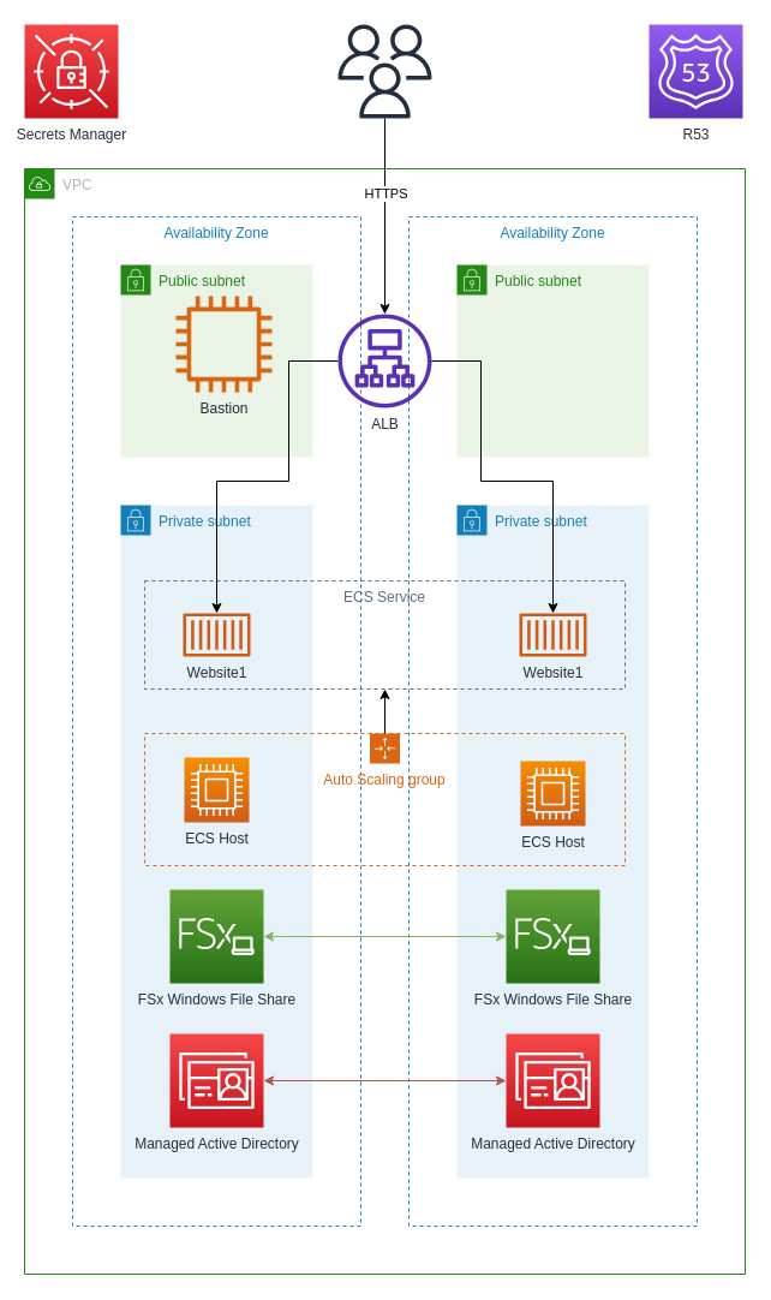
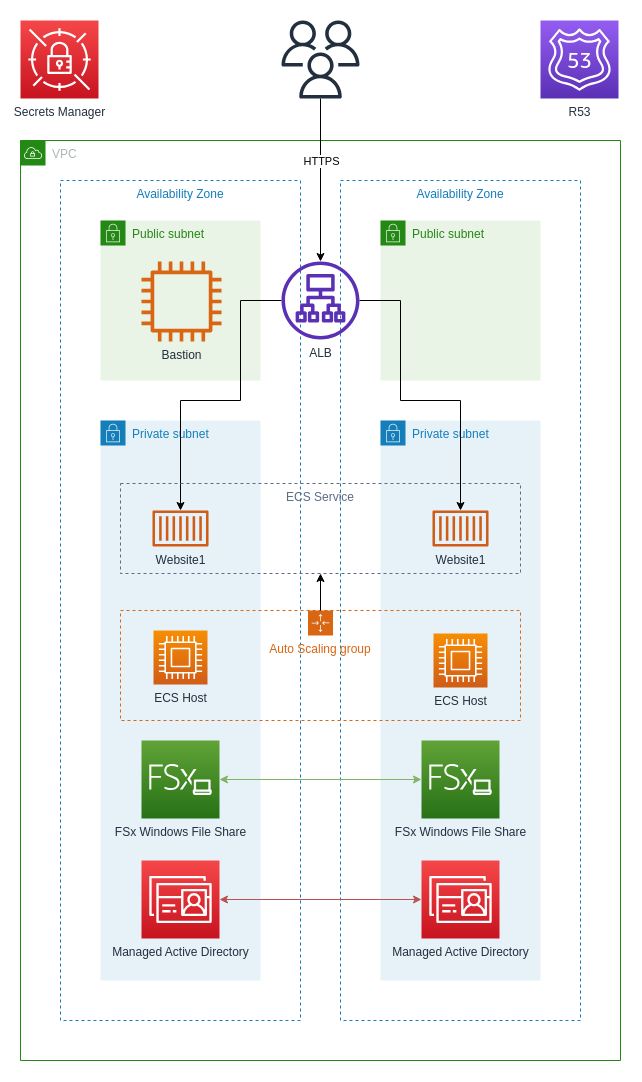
  <mxCell id="0" />
  <mxCell id="1" parent="0" />
  <mxCell id="2" value="VPC" style="points=[[0,0],[0.25,0],[0.5,0],[0.75,0],[1,0],[1,0.25],[1,0.5],[1,0.75],[1,1],[0.75,1],[0.5,1],[0.25,1],[0,1],[0,0.75],[0,0.5],[0,0.25]];outlineConnect=0;gradientColor=none;html=1;whiteSpace=wrap;fontSize=12;fontStyle=0;shape=mxgraph.aws4.group;grIcon=mxgraph.aws4.group_vpc;strokeColor=#248814;fillColor=none;verticalAlign=top;align=left;spacingLeft=30;fontColor=#AAB7B8;dashed=0;" vertex="1" parent="1"><mxGeometry x="20" y="140" width="600" height="920" as="geometry" /></mxCell>
  <mxCell id="3" value="Availability Zone" style="fillColor=none;strokeColor=#147EBA;dashed=1;verticalAlign=top;fontStyle=0;fontColor=#147EBA;" vertex="1" parent="1"><mxGeometry x="340" y="180" width="240" height="840" as="geometry" /></mxCell>
  <mxCell id="4" value="Private subnet" style="points=[[0,0],[0.25,0],[0.5,0],[0.75,0],[1,0],[1,0.25],[1,0.5],[1,0.75],[1,1],[0.75,1],[0.5,1],[0.25,1],[0,1],[0,0.75],[0,0.5],[0,0.25]];outlineConnect=0;gradientColor=none;html=1;whiteSpace=wrap;fontSize=12;fontStyle=0;shape=mxgraph.aws4.group;grIcon=mxgraph.aws4.group_security_group;grStroke=0;strokeColor=#147EBA;fillColor=#E6F2F8;verticalAlign=top;align=left;spacingLeft=30;fontColor=#147EBA;dashed=0;" vertex="1" parent="1"><mxGeometry x="380" y="420" width="160" height="560" as="geometry" /></mxCell>
  <mxCell id="5" value="Availability Zone" style="fillColor=none;strokeColor=#147EBA;dashed=1;verticalAlign=top;fontStyle=0;fontColor=#147EBA;" vertex="1" parent="1"><mxGeometry x="60" y="180" width="240" height="840" as="geometry" /></mxCell>
  <mxCell id="6" value="Public subnet" style="points=[[0,0],[0.25,0],[0.5,0],[0.75,0],[1,0],[1,0.25],[1,0.5],[1,0.75],[1,1],[0.75,1],[0.5,1],[0.25,1],[0,1],[0,0.75],[0,0.5],[0,0.25]];outlineConnect=0;gradientColor=none;html=1;whiteSpace=wrap;fontSize=12;fontStyle=0;shape=mxgraph.aws4.group;grIcon=mxgraph.aws4.group_security_group;grStroke=0;strokeColor=#248814;fillColor=#E9F3E6;verticalAlign=top;align=left;spacingLeft=30;fontColor=#248814;dashed=0;" vertex="1" parent="1"><mxGeometry x="100" y="220" width="160" height="160" as="geometry" /></mxCell>
  <mxCell id="7" value="Private subnet" style="points=[[0,0],[0.25,0],[0.5,0],[0.75,0],[1,0],[1,0.25],[1,0.5],[1,0.75],[1,1],[0.75,1],[0.5,1],[0.25,1],[0,1],[0,0.75],[0,0.5],[0,0.25]];outlineConnect=0;gradientColor=none;html=1;whiteSpace=wrap;fontSize=12;fontStyle=0;shape=mxgraph.aws4.group;grIcon=mxgraph.aws4.group_security_group;grStroke=0;strokeColor=#147EBA;fillColor=#E6F2F8;verticalAlign=top;align=left;spacingLeft=30;fontColor=#147EBA;dashed=0;" vertex="1" parent="1"><mxGeometry x="100" y="420" width="160" height="560" as="geometry" /></mxCell>
  <mxCell id="8" value="Secrets Manager" style="outlineConnect=0;fontColor=#232F3E;gradientColor=#F54749;gradientDirection=north;fillColor=#C7131F;strokeColor=#ffffff;dashed=0;verticalLabelPosition=bottom;verticalAlign=top;align=center;html=1;fontSize=12;fontStyle=0;aspect=fixed;shape=mxgraph.aws4.resourceIcon;resIcon=mxgraph.aws4.secrets_manager;" vertex="1" parent="1"><mxGeometry x="20" y="20" width="78" height="78" as="geometry" /></mxCell>
  <mxCell id="9" value="R53" style="outlineConnect=0;fontColor=#232F3E;gradientColor=#945DF2;gradientDirection=north;fillColor=#5A30B5;strokeColor=#ffffff;dashed=0;verticalLabelPosition=bottom;verticalAlign=top;align=center;html=1;fontSize=12;fontStyle=0;aspect=fixed;shape=mxgraph.aws4.resourceIcon;resIcon=mxgraph.aws4.route_53;" vertex="1" parent="1"><mxGeometry x="540" y="20" width="78" height="78" as="geometry" /></mxCell>
  <mxCell id="10" value="" style="edgeStyle=orthogonalEdgeStyle;rounded=0;orthogonalLoop=1;jettySize=auto;html=1;startArrow=none;startFill=0;" edge="1" parent="1" source="11" target="25"><mxGeometry relative="1" as="geometry"><Array as="points"><mxPoint x="240" y="300" /><mxPoint x="240" y="400" /><mxPoint x="180" y="400" /></Array></mxGeometry></mxCell>
  <mxCell id="11" value="ALB" style="outlineConnect=0;fontColor=#232F3E;gradientColor=none;fillColor=#5A30B5;strokeColor=none;dashed=0;verticalLabelPosition=bottom;verticalAlign=top;align=center;html=1;fontSize=12;fontStyle=0;aspect=fixed;pointerEvents=1;shape=mxgraph.aws4.application_load_balancer;" vertex="1" parent="1"><mxGeometry x="281" y="261" width="78" height="78" as="geometry" /></mxCell>
  <mxCell id="12" value="FSx Windows File Share" style="outlineConnect=0;fontColor=#232F3E;gradientColor=#60A337;gradientDirection=north;fillColor=#277116;strokeColor=#ffffff;dashed=0;verticalLabelPosition=bottom;verticalAlign=top;align=center;html=1;fontSize=12;fontStyle=0;aspect=fixed;shape=mxgraph.aws4.resourceIcon;resIcon=mxgraph.aws4.fsx_for_windows_file_server;" vertex="1" parent="1"><mxGeometry x="141" y="740" width="78" height="78" as="geometry" /></mxCell>
  <mxCell id="13" value="Managed Active Directory" style="outlineConnect=0;fontColor=#232F3E;gradientColor=#F54749;gradientDirection=north;fillColor=#C7131F;strokeColor=#ffffff;dashed=0;verticalLabelPosition=bottom;verticalAlign=top;align=center;html=1;fontSize=12;fontStyle=0;aspect=fixed;shape=mxgraph.aws4.resourceIcon;resIcon=mxgraph.aws4.directory_service;" vertex="1" parent="1"><mxGeometry x="141" y="860" width="78" height="78" as="geometry" /></mxCell>
  <mxCell id="14" value="Public subnet" style="points=[[0,0],[0.25,0],[0.5,0],[0.75,0],[1,0],[1,0.25],[1,0.5],[1,0.75],[1,1],[0.75,1],[0.5,1],[0.25,1],[0,1],[0,0.75],[0,0.5],[0,0.25]];outlineConnect=0;gradientColor=none;html=1;whiteSpace=wrap;fontSize=12;fontStyle=0;shape=mxgraph.aws4.group;grIcon=mxgraph.aws4.group_security_group;grStroke=0;strokeColor=#248814;fillColor=#E9F3E6;verticalAlign=top;align=left;spacingLeft=30;fontColor=#248814;dashed=0;" vertex="1" parent="1"><mxGeometry x="380" y="220" width="160" height="160" as="geometry" /></mxCell>
  <mxCell id="15" value="FSx Windows File Share" style="outlineConnect=0;fontColor=#232F3E;gradientColor=#60A337;gradientDirection=north;fillColor=#277116;strokeColor=#ffffff;dashed=0;verticalLabelPosition=bottom;verticalAlign=top;align=center;html=1;fontSize=12;fontStyle=0;aspect=fixed;shape=mxgraph.aws4.resourceIcon;resIcon=mxgraph.aws4.fsx_for_windows_file_server;" vertex="1" parent="1"><mxGeometry x="421" y="740" width="78" height="78" as="geometry" /></mxCell>
  <mxCell id="16" value="Managed Active Directory" style="outlineConnect=0;fontColor=#232F3E;gradientColor=#F54749;gradientDirection=north;fillColor=#C7131F;strokeColor=#ffffff;dashed=0;verticalLabelPosition=bottom;verticalAlign=top;align=center;html=1;fontSize=12;fontStyle=0;aspect=fixed;shape=mxgraph.aws4.resourceIcon;resIcon=mxgraph.aws4.directory_service;" vertex="1" parent="1"><mxGeometry x="421" y="860" width="78" height="78" as="geometry" /></mxCell>
  <mxCell id="17" value="" style="edgeStyle=orthogonalEdgeStyle;rounded=0;orthogonalLoop=1;jettySize=auto;html=1;startArrow=classic;startFill=1;fillColor=#d5e8d4;strokeColor=#82b366;" edge="1" parent="1" source="12" target="15"><mxGeometry relative="1" as="geometry"><mxPoint x="299" y="779" as="targetPoint" /></mxGeometry></mxCell>
  <mxCell id="18" value="" style="edgeStyle=orthogonalEdgeStyle;rounded=0;orthogonalLoop=1;jettySize=auto;html=1;startArrow=classic;startFill=1;fillColor=#f8cecc;strokeColor=#b85450;" edge="1" parent="1" source="13" target="16"><mxGeometry relative="1" as="geometry"><mxPoint x="229" y="789" as="sourcePoint" /><mxPoint x="431" y="789" as="targetPoint" /></mxGeometry></mxCell>
- <mxCell id="19" value="Bastion" style="outlineConnect=0;fontColor=#232F3E;gradientColor=none;fillColor=#D86613;strokeColor=none;dashed=0;verticalLabelPosition=bottom;verticalAlign=top;align=center;html=1;fontSize=12;fontStyle=0;aspect=fixed;pointerEvents=1;shape=mxgraph.aws4.instance2;" vertex="1" parent="1"><mxGeometry x="146" y="246" width="80" height="80" as="geometry" /></mxCell>
+ <mxCell id="19" value="Bastion" style="outlineConnect=0;fontColor=#232F3E;gradientColor=none;fillColor=#D86613;strokeColor=none;dashed=0;verticalLabelPosition=bottom;verticalAlign=top;align=center;html=1;fontSize=12;fontStyle=0;aspect=fixed;pointerEvents=1;shape=mxgraph.aws4.instance2;" vertex="1" parent="1"><mxGeometry x="141" y="261" width="80" height="80" as="geometry" /></mxCell>
  <mxCell id="20" value="Auto Scaling group" style="points=[[0,0],[0.25,0],[0.5,0],[0.75,0],[1,0],[1,0.25],[1,0.5],[1,0.75],[1,1],[0.75,1],[0.5,1],[0.25,1],[0,1],[0,0.75],[0,0.5],[0,0.25]];outlineConnect=0;gradientColor=none;html=1;whiteSpace=wrap;fontSize=12;fontStyle=0;shape=mxgraph.aws4.groupCenter;grIcon=mxgraph.aws4.group_auto_scaling_group;grStroke=1;strokeColor=#D86613;fillColor=none;verticalAlign=top;align=center;fontColor=#D86613;dashed=1;spacingTop=25;" vertex="1" parent="1"><mxGeometry x="120" y="610" width="400" height="110" as="geometry" /></mxCell>
  <mxCell id="21" value="ECS Host" style="outlineConnect=0;fontColor=#232F3E;gradientColor=#F78E04;gradientDirection=north;fillColor=#D05C17;strokeColor=#ffffff;dashed=0;verticalLabelPosition=bottom;verticalAlign=top;align=center;html=1;fontSize=12;fontStyle=0;aspect=fixed;shape=mxgraph.aws4.resourceIcon;resIcon=mxgraph.aws4.compute;" vertex="1" parent="1"><mxGeometry x="153" y="630" width="54" height="54" as="geometry" /></mxCell>
  <mxCell id="22" value="ECS Host" style="outlineConnect=0;fontColor=#232F3E;gradientColor=#F78E04;gradientDirection=north;fillColor=#D05C17;strokeColor=#ffffff;dashed=0;verticalLabelPosition=bottom;verticalAlign=top;align=center;html=1;fontSize=12;fontStyle=0;aspect=fixed;shape=mxgraph.aws4.resourceIcon;resIcon=mxgraph.aws4.compute;" vertex="1" parent="1"><mxGeometry x="433" y="633" width="54" height="54" as="geometry" /></mxCell>
  <mxCell id="23" value="" style="edgeStyle=orthogonalEdgeStyle;rounded=0;orthogonalLoop=1;jettySize=auto;html=1;startArrow=classic;startFill=1;endArrow=none;" edge="1" parent="1" source="24" target="20"><mxGeometry relative="1" as="geometry" /></mxCell>
  <mxCell id="24" value="ECS Service" style="fillColor=none;strokeColor=#5A6C86;dashed=1;verticalAlign=top;fontStyle=0;fontColor=#5A6C86;" vertex="1" parent="1"><mxGeometry x="120" y="483" width="400" height="90" as="geometry" /></mxCell>
  <mxCell id="25" value="Website1" style="outlineConnect=0;fontColor=#232F3E;gradientColor=none;fillColor=#D05C17;strokeColor=none;dashed=0;verticalLabelPosition=bottom;verticalAlign=top;align=center;html=1;fontSize=12;fontStyle=0;aspect=fixed;pointerEvents=1;shape=mxgraph.aws4.container_1;" vertex="1" parent="1"><mxGeometry x="151.92" y="510" width="56.16" height="36" as="geometry" /></mxCell>
  <mxCell id="26" value="Website1" style="outlineConnect=0;fontColor=#232F3E;gradientColor=none;fillColor=#D05C17;strokeColor=none;dashed=0;verticalLabelPosition=bottom;verticalAlign=top;align=center;html=1;fontSize=12;fontStyle=0;aspect=fixed;pointerEvents=1;shape=mxgraph.aws4.container_1;" vertex="1" parent="1"><mxGeometry x="431.92" y="510" width="56.16" height="36" as="geometry" /></mxCell>
  <mxCell id="27" value="" style="edgeStyle=orthogonalEdgeStyle;rounded=0;orthogonalLoop=1;jettySize=auto;html=1;startArrow=none;startFill=0;" edge="1" parent="1" source="11" target="26"><mxGeometry relative="1" as="geometry"><mxPoint x="330" y="349" as="sourcePoint" /><mxPoint x="190" y="520.031" as="targetPoint" /><Array as="points"><mxPoint x="400" y="300" /><mxPoint x="400" y="400" /><mxPoint x="460" y="400" /></Array></mxGeometry></mxCell>
  <mxCell id="28" value="" style="edgeStyle=orthogonalEdgeStyle;rounded=0;orthogonalLoop=1;jettySize=auto;html=1;startArrow=none;startFill=0;" edge="1" parent="1" source="30" target="11"><mxGeometry relative="1" as="geometry" /></mxCell>
  <mxCell id="29" value="HTTPS" style="edgeLabel;html=1;align=center;verticalAlign=middle;resizable=0;points=[];" vertex="1" connectable="0" parent="28"><mxGeometry x="-0.816" y="-2" relative="1" as="geometry"><mxPoint x="2" y="47" as="offset" /></mxGeometry></mxCell>
  <mxCell id="30" value="" style="outlineConnect=0;fontColor=#232F3E;gradientColor=none;fillColor=#232F3E;strokeColor=none;dashed=0;verticalLabelPosition=bottom;verticalAlign=top;align=center;html=1;fontSize=12;fontStyle=0;aspect=fixed;pointerEvents=1;shape=mxgraph.aws4.users;" vertex="1" parent="1"><mxGeometry x="281" y="20" width="78" height="78" as="geometry" /></mxCell>
